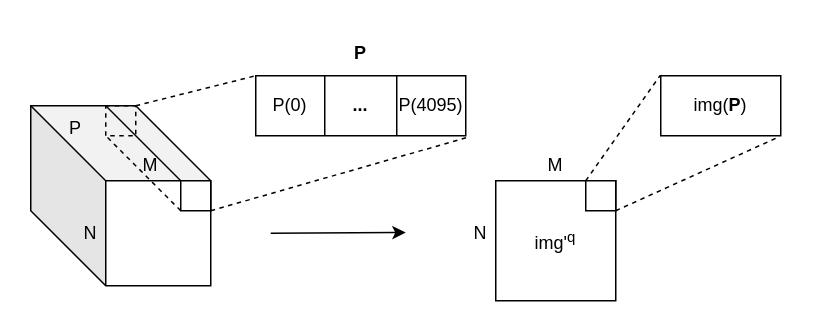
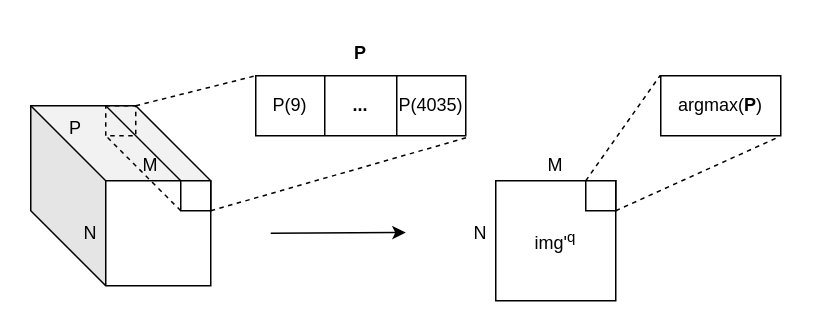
  <mxCell id="0" />
  <mxCell id="1" parent="0" />
  <mxCell id="2" value="" style="shape=cube;whiteSpace=wrap;html=1;boundedLbl=1;backgroundOutline=1;darkOpacity=0.05;darkOpacity2=0.1;movable=1;resizable=1;rotatable=1;deletable=1;editable=1;locked=0;connectable=1;size=50;" vertex="1" parent="1"><mxGeometry x="20" y="70" width="120" height="120" as="geometry" /></mxCell>
  <mxCell id="3" value="" style="whiteSpace=wrap;html=1;aspect=fixed;gradientColor=none;fillColor=none;dashed=1;" vertex="1" parent="1"><mxGeometry x="70" y="70" width="20" height="20" as="geometry" /></mxCell>
  <mxCell id="4" value="M" style="text;html=1;strokeColor=none;fillColor=none;align=center;verticalAlign=middle;whiteSpace=wrap;rounded=0;" vertex="1" parent="1"><mxGeometry x="70" y="95" width="60" height="30" as="geometry" /></mxCell>
  <mxCell id="5" value="N" style="text;html=1;strokeColor=none;fillColor=none;align=center;verticalAlign=middle;whiteSpace=wrap;rounded=0;" vertex="1" parent="1"><mxGeometry x="30" y="140" width="60" height="30" as="geometry" /></mxCell>
  <mxCell id="6" value="P" style="text;html=1;strokeColor=none;fillColor=none;align=center;verticalAlign=middle;whiteSpace=wrap;rounded=0;" vertex="1" parent="1"><mxGeometry x="20" y="70" width="60" height="30" as="geometry" /></mxCell>
  <mxCell id="7" value="" style="endArrow=classic;html=1;rounded=0;" edge="1" parent="1"><mxGeometry width="50" height="50" relative="1" as="geometry"><mxPoint x="180" y="155" as="sourcePoint" /><mxPoint x="270" y="154.5" as="targetPoint" /></mxGeometry></mxCell>
  <mxCell id="8" value="" style="endArrow=none;dashed=1;html=1;rounded=0;exitX=0;exitY=0;exitDx=70;exitDy=0;exitPerimeter=0;entryX=0;entryY=0;entryDx=0;entryDy=0;" edge="1" parent="1" source="2"><mxGeometry width="50" height="50" relative="1" as="geometry"><mxPoint x="140" y="70" as="sourcePoint" /><mxPoint x="170" y="50" as="targetPoint" /></mxGeometry></mxCell>
  <mxCell id="9" value="" style="endArrow=none;dashed=1;html=1;rounded=0;exitX=1;exitY=1;exitDx=0;exitDy=0;entryX=1.02;entryY=1.015;entryDx=0;entryDy=0;entryPerimeter=0;" edge="1" parent="1" source="14" target="20"><mxGeometry width="50" height="50" relative="1" as="geometry"><mxPoint x="230" y="140" as="sourcePoint" /><mxPoint x="280" y="90" as="targetPoint" /></mxGeometry></mxCell>
  <mxCell id="10" value="&lt;b&gt;P&lt;/b&gt;" style="text;html=1;strokeColor=none;fillColor=none;align=center;verticalAlign=middle;whiteSpace=wrap;rounded=0;" vertex="1" parent="1"><mxGeometry x="210" y="20" width="60" height="30" as="geometry" /></mxCell>
  <mxCell id="11" value="" style="whiteSpace=wrap;html=1;aspect=fixed;" vertex="1" parent="1"><mxGeometry x="330" y="120" width="80" height="80" as="geometry" /></mxCell>
  <mxCell id="12" value="M" style="text;html=1;strokeColor=none;fillColor=none;align=center;verticalAlign=middle;whiteSpace=wrap;rounded=0;" vertex="1" parent="1"><mxGeometry x="340" y="95" width="60" height="30" as="geometry" /></mxCell>
  <mxCell id="13" value="N" style="text;html=1;strokeColor=none;fillColor=none;align=center;verticalAlign=middle;whiteSpace=wrap;rounded=0;" vertex="1" parent="1"><mxGeometry x="290" y="140" width="60" height="30" as="geometry" /></mxCell>
  <mxCell id="14" value="" style="whiteSpace=wrap;html=1;aspect=fixed;" vertex="1" parent="1"><mxGeometry x="120" y="120" width="20" height="20" as="geometry" /></mxCell>
  <mxCell id="15" value="" style="endArrow=none;html=1;rounded=0;exitX=0;exitY=0;exitDx=0;exitDy=0;" edge="1" parent="1" source="3"><mxGeometry width="50" height="50" relative="1" as="geometry"><mxPoint x="390" y="310" as="sourcePoint" /><mxPoint x="70" y="70" as="targetPoint" /></mxGeometry></mxCell>
  <mxCell id="16" value="" style="endArrow=none;dashed=1;html=1;rounded=0;exitX=0;exitY=1;exitDx=0;exitDy=0;" edge="1" parent="1" source="14"><mxGeometry width="50" height="50" relative="1" as="geometry"><mxPoint x="350" y="340" as="sourcePoint" /><mxPoint x="70" y="90" as="targetPoint" /></mxGeometry></mxCell>
  <mxCell id="17" value="" style="endArrow=none;html=1;rounded=0;exitX=0;exitY=0;exitDx=0;exitDy=0;" edge="1" parent="1" source="14"><mxGeometry width="50" height="50" relative="1" as="geometry"><mxPoint x="120" y="120" as="sourcePoint" /><mxPoint x="70" y="70" as="targetPoint" /></mxGeometry></mxCell>
  <mxCell id="18" value="" style="whiteSpace=wrap;html=1;aspect=fixed;" vertex="1" parent="1"><mxGeometry x="390" y="120" width="20" height="20" as="geometry" /></mxCell>
  <mxCell id="19" value="" style="shape=table;startSize=0;container=1;collapsible=0;childLayout=tableLayout;" vertex="1" parent="1"><mxGeometry x="170" y="50" width="140" height="40" as="geometry" /></mxCell>
  <mxCell id="20" value="" style="shape=tableRow;horizontal=0;startSize=0;swimlaneHead=0;swimlaneBody=0;strokeColor=inherit;top=0;left=0;bottom=0;right=0;collapsible=0;dropTarget=0;fillColor=none;points=[[0,0.5],[1,0.5]];portConstraint=eastwest;" vertex="1" parent="19"><mxGeometry width="140" height="40" as="geometry" /></mxCell>
- <mxCell id="21" value="P(0)" style="shape=partialRectangle;html=1;whiteSpace=wrap;connectable=0;strokeColor=inherit;overflow=hidden;fillColor=none;top=0;left=0;bottom=0;right=0;pointerEvents=1;" vertex="1" parent="20"><mxGeometry width="46" height="40" as="geometry"><mxRectangle width="46" height="40" as="alternateBounds" /></mxGeometry></mxCell>
+ <mxCell id="21" value="P(9)" style="shape=partialRectangle;html=1;whiteSpace=wrap;connectable=0;strokeColor=inherit;overflow=hidden;fillColor=none;top=0;left=0;bottom=0;right=0;pointerEvents=1;" vertex="1" parent="20"><mxGeometry width="46" height="40" as="geometry"><mxRectangle width="46" height="40" as="alternateBounds" /></mxGeometry></mxCell>
  <mxCell id="22" value="&lt;b&gt;...&lt;/b&gt;" style="shape=partialRectangle;html=1;whiteSpace=wrap;connectable=0;strokeColor=inherit;overflow=hidden;fillColor=none;top=0;left=0;bottom=0;right=0;pointerEvents=1;" vertex="1" parent="20"><mxGeometry x="46" width="48" height="40" as="geometry"><mxRectangle width="48" height="40" as="alternateBounds" /></mxGeometry></mxCell>
- <mxCell id="23" value="P(4095)" style="shape=partialRectangle;html=1;whiteSpace=wrap;connectable=0;strokeColor=inherit;overflow=hidden;fillColor=none;top=0;left=0;bottom=0;right=0;pointerEvents=1;" vertex="1" parent="20"><mxGeometry x="94" width="46" height="40" as="geometry"><mxRectangle width="46" height="40" as="alternateBounds" /></mxGeometry></mxCell>
+ <mxCell id="23" value="P(4035)" style="shape=partialRectangle;html=1;whiteSpace=wrap;connectable=0;strokeColor=inherit;overflow=hidden;fillColor=none;top=0;left=0;bottom=0;right=0;pointerEvents=1;" vertex="1" parent="20"><mxGeometry x="94" width="46" height="40" as="geometry"><mxRectangle width="46" height="40" as="alternateBounds" /></mxGeometry></mxCell>
  <mxCell id="24" value="" style="endArrow=none;dashed=1;html=1;rounded=0;entryX=-0.005;entryY=-0.005;entryDx=0;entryDy=0;entryPerimeter=0;" edge="1" parent="1" target="27"><mxGeometry width="50" height="50" relative="1" as="geometry"><mxPoint x="390" y="120" as="sourcePoint" /><mxPoint x="440" y="70" as="targetPoint" /></mxGeometry></mxCell>
  <mxCell id="25" value="" style="endArrow=none;dashed=1;html=1;rounded=0;entryX=0.967;entryY=1.035;entryDx=0;entryDy=0;entryPerimeter=0;" edge="1" parent="1" target="27"><mxGeometry width="50" height="50" relative="1" as="geometry"><mxPoint x="410" y="140" as="sourcePoint" /><mxPoint x="460" y="90" as="targetPoint" /></mxGeometry></mxCell>
  <mxCell id="26" value="" style="shape=table;startSize=0;container=1;collapsible=0;childLayout=tableLayout;" vertex="1" parent="1"><mxGeometry x="440" y="50" width="80" height="40" as="geometry" /></mxCell>
  <mxCell id="27" value="" style="shape=tableRow;horizontal=0;startSize=0;swimlaneHead=0;swimlaneBody=0;strokeColor=inherit;top=0;left=0;bottom=0;right=0;collapsible=0;dropTarget=0;fillColor=none;points=[[0,0.5],[1,0.5]];portConstraint=eastwest;" vertex="1" parent="26"><mxGeometry width="80" height="40" as="geometry" /></mxCell>
- <mxCell id="28" value="img(&lt;b&gt;P&lt;/b&gt;)" style="shape=partialRectangle;html=1;whiteSpace=wrap;connectable=0;strokeColor=inherit;overflow=hidden;fillColor=none;top=0;left=0;bottom=0;right=0;pointerEvents=1;" vertex="1" parent="27"><mxGeometry width="80" height="40" as="geometry"><mxRectangle width="80" height="40" as="alternateBounds" /></mxGeometry></mxCell>
+ <mxCell id="28" value="argmax(&lt;b&gt;P&lt;/b&gt;)" style="shape=partialRectangle;html=1;whiteSpace=wrap;connectable=0;strokeColor=inherit;overflow=hidden;fillColor=none;top=0;left=0;bottom=0;right=0;pointerEvents=1;" vertex="1" parent="27"><mxGeometry width="80" height="40" as="geometry"><mxRectangle width="80" height="40" as="alternateBounds" /></mxGeometry></mxCell>
  <mxCell id="29" value="img'&lt;sup&gt;q&lt;/sup&gt;" style="text;html=1;strokeColor=none;fillColor=none;align=center;verticalAlign=middle;whiteSpace=wrap;rounded=0;" vertex="1" parent="1"><mxGeometry x="340" y="145" width="60" height="30" as="geometry" /></mxCell>
